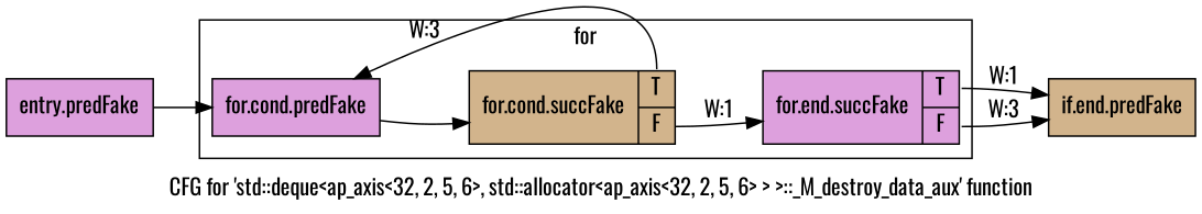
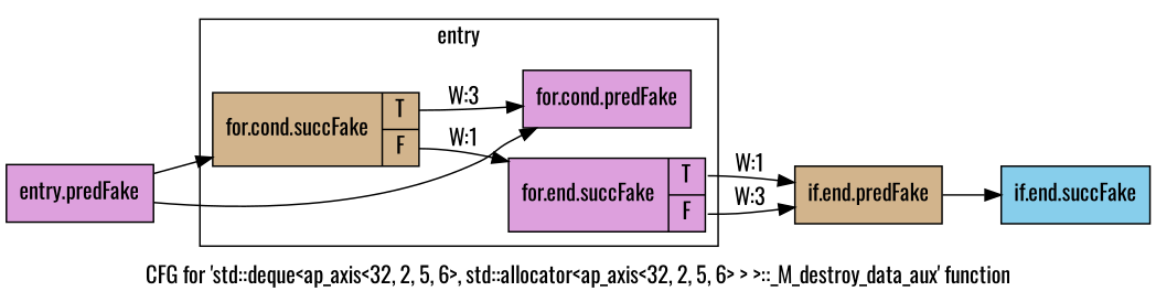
  digraph {
    fontname=Oswald
    label="CFG for 'std::deque\<ap_axis\<32, 2, 5, 6\>, std::allocator\<ap_axis\<32, 2, 5, 6\> \> \>::_M_destroy_data_aux' function"
    rankdir=LR
    node [filename="/proj/xbuilds/2019.2_0816_1/installs/lin64/Vivado/HEAD/tps/lnx64/gcc-6.2.0/lib/gcc/x86_64-pc-linux-gnu/6.2.0/../../../../include/c++/6.2.0/bits/deque.tcc" fillcolor=plum fontname=Oswald linenumber=847 shape=record style=filled]
    edge [filename="/proj/xbuilds/2019.2_0816_1/installs/lin64/Vivado/HEAD/tps/lnx64/gcc-6.2.0/lib/gcc/x86_64-pc-linux-gnu/6.2.0/../../../../include/c++/6.2.0/bits/deque.tcc" fontname=Oswald]
    n1 [label="{for.cond.predFake}" linenumber=833]
    n2 [fillcolor=tan label="{for.cond.succFake|{<s0>T|<s1>F}}" linenumber=832]
    n3 [label="{for.end.succFake|{<s0>T|<s1>F}}" linenumber=837]
    n4 [fillcolor=tan label="{if.end.predFake}"]
    n5 [label="{entry.predFake}" filename="" linenumber=""]
+   n6 [fillcolor=skyblue label="{if.end.succFake}"]
    subgraph cluster_1 {
      invocationtime=2
-     label=for
+     label=entry
      tripcount=0
      n1
      n2
      n3
    }
-   n1 -> n2
+   n5 -> n2
    n2 -> n1 [label="W:3" tailport=s0]
    n2 -> n3 [label="W:1" tailport=s1]
    n3 -> n4 [label="W:1" tailport=s0]
    n3 -> n4 [label="W:3" tailport=s1]
+   n4 -> n6
    n5 -> n1
  }
